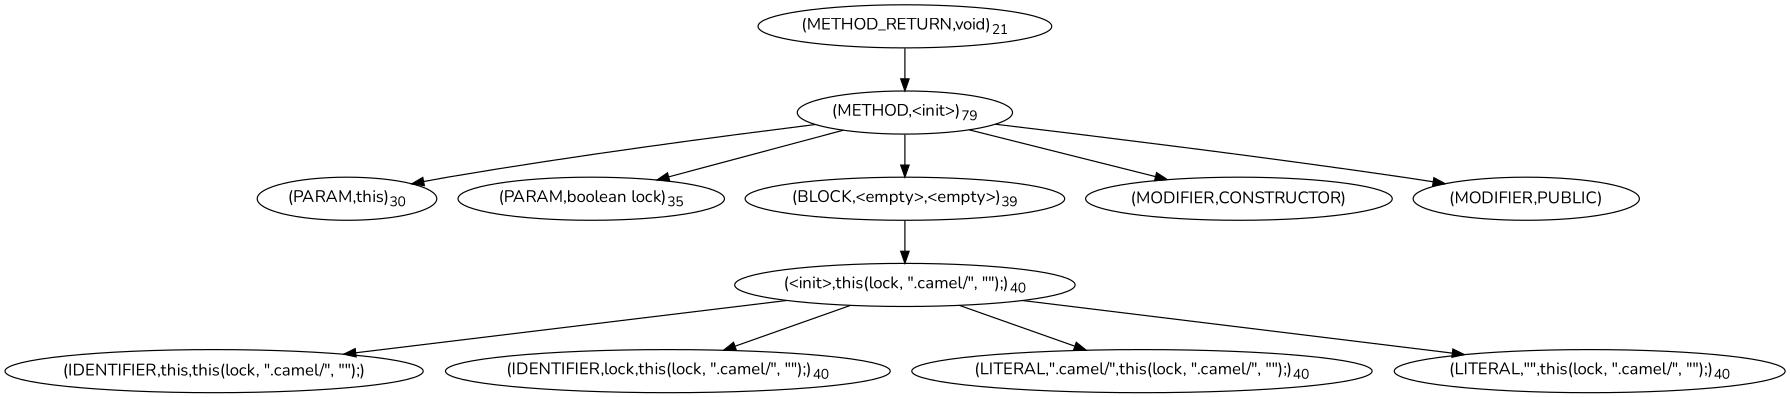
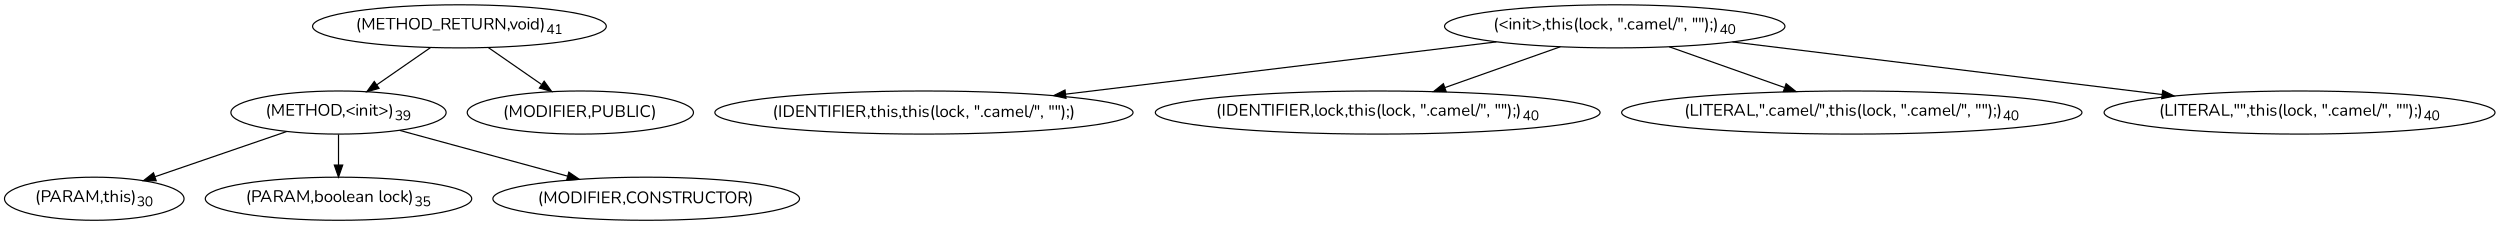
  digraph {
    fontname=Nunito
    node [fontname=Nunito]
    edge [fontname=Nunito]
-   n1 [label=<(METHOD,&lt;init&gt;)<SUB>79</SUB>>]
+   n1 [label=<(METHOD,&lt;init&gt;)<SUB>39</SUB>>]
    n2 [label=<(PARAM,this)<SUB>30</SUB>>]
    n3 [label=<(PARAM,boolean lock)<SUB>35</SUB>>]
-   n4 [label=<(BLOCK,&lt;empty&gt;,&lt;empty&gt;)<SUB>39</SUB>>]
    n5 [label=<(MODIFIER,CONSTRUCTOR)>]
    n6 [label=<(MODIFIER,PUBLIC)>]
    n7 [label=<(&lt;init&gt;,this(lock, &quot;.camel/&quot;, &quot;&quot;);)<SUB>40</SUB>>]
-   n8 [label=<(METHOD_RETURN,void)<SUB>21</SUB>>]
+   n8 [label=<(METHOD_RETURN,void)<SUB>41</SUB>>]
    n9 [label=<(IDENTIFIER,this,this(lock, &quot;.camel/&quot;, &quot;&quot;);)>]
    n10 [label=<(IDENTIFIER,lock,this(lock, &quot;.camel/&quot;, &quot;&quot;);)<SUB>40</SUB>>]
    n11 [label=<(LITERAL,&quot;.camel/&quot;,this(lock, &quot;.camel/&quot;, &quot;&quot;);)<SUB>40</SUB>>]
    n12 [label=<(LITERAL,&quot;&quot;,this(lock, &quot;.camel/&quot;, &quot;&quot;);)<SUB>40</SUB>>]
    n1 -> n2
    n1 -> n3
-   n1 -> n4
    n1 -> n5
-   n1 -> n6
-   n4 -> n7
+   n8 -> n6
    n7 -> n9
    n7 -> n10
    n7 -> n11
    n7 -> n12
    n8 -> n1
  }
